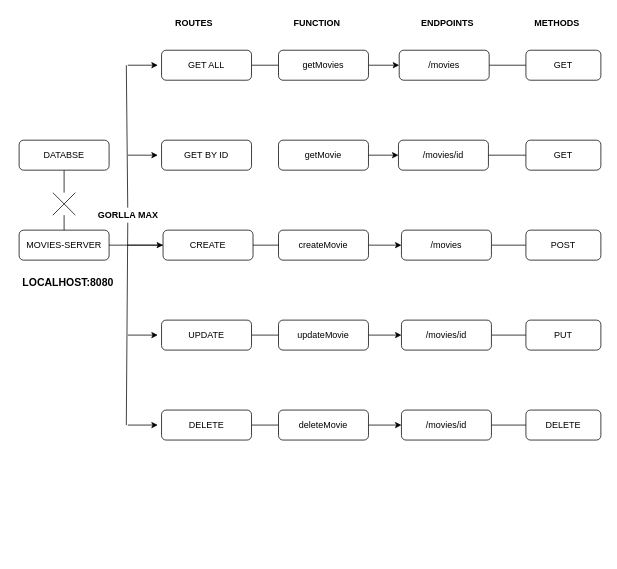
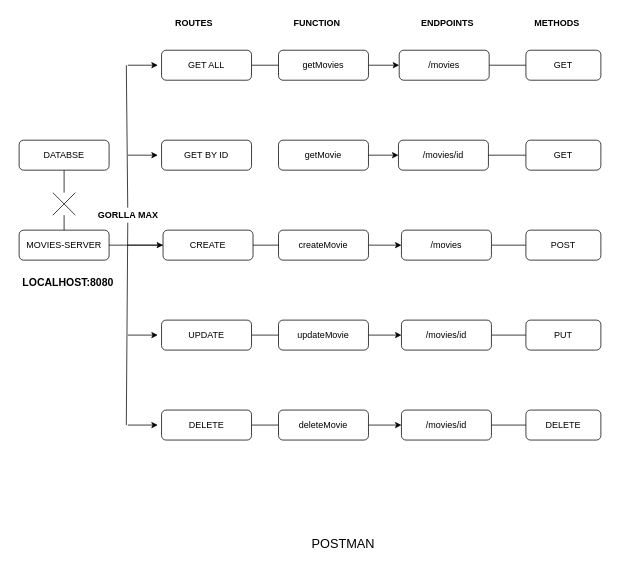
  <mxCell id="0" />
  <mxCell id="1" parent="0" />
  <mxCell id="2" value="" style="edgeStyle=none;rounded=0;orthogonalLoop=1;jettySize=auto;html=1;startArrow=none;startFill=0;endArrow=none;endFill=0;strokeColor=default;" edge="1" parent="1" source="3" target="36"><mxGeometry relative="1" as="geometry" /></mxCell>
  <mxCell id="3" value="MOVIES-SERVER" style="rounded=1;whiteSpace=wrap;html=1;" vertex="1" parent="1"><mxGeometry x="25" y="306" width="120" height="40" as="geometry" /></mxCell>
  <mxCell id="4" value="" style="edgeStyle=none;rounded=0;orthogonalLoop=1;jettySize=auto;html=1;startArrow=none;startFill=0;endArrow=none;endFill=0;strokeColor=default;" edge="1" parent="1" source="5" target="7"><mxGeometry relative="1" as="geometry" /></mxCell>
  <mxCell id="5" value="DATABSE" style="rounded=1;whiteSpace=wrap;html=1;" vertex="1" parent="1"><mxGeometry x="25" y="186" width="120" height="40" as="geometry" /></mxCell>
  <mxCell id="6" value="" style="edgeStyle=none;rounded=0;orthogonalLoop=1;jettySize=auto;html=1;startArrow=none;startFill=0;endArrow=none;endFill=0;strokeColor=default;" edge="1" parent="1" source="7" target="3"><mxGeometry relative="1" as="geometry" /></mxCell>
  <mxCell id="7" value="" style="shape=umlDestroy;whiteSpace=wrap;html=1;strokeWidth=1;" vertex="1" parent="1"><mxGeometry x="70" y="256" width="30" height="30" as="geometry" /></mxCell>
  <mxCell id="8" value="" style="edgeStyle=orthogonalEdgeStyle;rounded=0;orthogonalLoop=1;jettySize=auto;html=1;" edge="1" parent="1" source="9" target="11"><mxGeometry relative="1" as="geometry" /></mxCell>
  <mxCell id="9" value="createMovie" style="rounded=1;whiteSpace=wrap;html=1;" vertex="1" parent="1"><mxGeometry x="371" y="306" width="120" height="40" as="geometry" /></mxCell>
  <mxCell id="10" value="" style="edgeStyle=none;rounded=0;orthogonalLoop=1;jettySize=auto;html=1;startArrow=none;startFill=0;endArrow=none;endFill=0;strokeColor=default;" edge="1" parent="1" source="11" target="49"><mxGeometry relative="1" as="geometry" /></mxCell>
  <mxCell id="11" value="/movies" style="rounded=1;whiteSpace=wrap;html=1;" vertex="1" parent="1"><mxGeometry x="535" y="306" width="120" height="40" as="geometry" /></mxCell>
  <mxCell id="12" value="GET BY ID" style="rounded=1;whiteSpace=wrap;html=1;" vertex="1" parent="1"><mxGeometry x="215" y="186" width="120" height="40" as="geometry" /></mxCell>
  <mxCell id="13" value="" style="edgeStyle=none;rounded=0;orthogonalLoop=1;jettySize=auto;html=1;startArrow=none;startFill=0;endArrow=classic;endFill=1;strokeColor=default;" edge="1" parent="1" source="14" target="28"><mxGeometry relative="1" as="geometry" /></mxCell>
  <mxCell id="14" value="getMovie" style="rounded=1;whiteSpace=wrap;html=1;" vertex="1" parent="1"><mxGeometry x="371" y="186" width="120" height="40" as="geometry" /></mxCell>
  <mxCell id="15" value="" style="edgeStyle=none;rounded=0;orthogonalLoop=1;jettySize=auto;html=1;startArrow=none;startFill=0;endArrow=none;endFill=0;strokeColor=default;" edge="1" parent="1" source="16" target="46"><mxGeometry relative="1" as="geometry" /></mxCell>
  <mxCell id="16" value="/movies" style="rounded=1;whiteSpace=wrap;html=1;" vertex="1" parent="1"><mxGeometry x="532" y="66" width="120" height="40" as="geometry" /></mxCell>
  <mxCell id="17" value="" style="edgeStyle=none;rounded=0;orthogonalLoop=1;jettySize=auto;html=1;startArrow=none;startFill=0;endArrow=none;endFill=0;strokeColor=default;" edge="1" parent="1" source="18" target="20"><mxGeometry relative="1" as="geometry" /></mxCell>
  <mxCell id="18" value="UPDATE" style="rounded=1;whiteSpace=wrap;html=1;" vertex="1" parent="1"><mxGeometry x="215" y="426" width="120" height="40" as="geometry" /></mxCell>
  <mxCell id="19" value="" style="edgeStyle=orthogonalEdgeStyle;rounded=0;orthogonalLoop=1;jettySize=auto;html=1;" edge="1" parent="1" source="20" target="22"><mxGeometry relative="1" as="geometry" /></mxCell>
  <mxCell id="20" value="updateMovie" style="rounded=1;whiteSpace=wrap;html=1;" vertex="1" parent="1"><mxGeometry x="371" y="426" width="120" height="40" as="geometry" /></mxCell>
  <mxCell id="21" value="" style="edgeStyle=none;rounded=0;orthogonalLoop=1;jettySize=auto;html=1;startArrow=none;startFill=0;endArrow=none;endFill=0;strokeColor=default;" edge="1" parent="1" source="22" target="50"><mxGeometry relative="1" as="geometry" /></mxCell>
  <mxCell id="22" value="/movies/id" style="rounded=1;whiteSpace=wrap;html=1;" vertex="1" parent="1"><mxGeometry x="535" y="426" width="120" height="40" as="geometry" /></mxCell>
  <mxCell id="23" value="" style="edgeStyle=none;rounded=0;orthogonalLoop=1;jettySize=auto;html=1;startArrow=none;startFill=0;endArrow=none;endFill=0;strokeColor=default;" edge="1" parent="1" source="24" target="26"><mxGeometry relative="1" as="geometry" /></mxCell>
  <mxCell id="24" value="GET ALL" style="rounded=1;whiteSpace=wrap;html=1;gradientColor=none;strokeWidth=1;" vertex="1" parent="1"><mxGeometry x="215" y="66" width="120" height="40" as="geometry" /></mxCell>
  <mxCell id="25" value="" style="edgeStyle=none;rounded=0;orthogonalLoop=1;jettySize=auto;html=1;startArrow=none;startFill=0;endArrow=classic;endFill=1;strokeColor=default;" edge="1" parent="1" source="26" target="16"><mxGeometry relative="1" as="geometry" /></mxCell>
  <mxCell id="26" value="getMovies" style="rounded=1;whiteSpace=wrap;html=1;gradientColor=none;strokeWidth=1;" vertex="1" parent="1"><mxGeometry x="371" y="66" width="120" height="40" as="geometry" /></mxCell>
  <mxCell id="27" value="" style="edgeStyle=none;rounded=0;orthogonalLoop=1;jettySize=auto;html=1;startArrow=none;startFill=0;endArrow=none;endFill=0;strokeColor=default;" edge="1" parent="1" source="28" target="48"><mxGeometry relative="1" as="geometry" /></mxCell>
  <mxCell id="28" value="&lt;span style=&quot;&quot;&gt;/movies/id&lt;/span&gt;" style="rounded=1;whiteSpace=wrap;html=1;" vertex="1" parent="1"><mxGeometry x="531" y="186" width="120" height="40" as="geometry" /></mxCell>
  <mxCell id="29" value="" style="edgeStyle=none;rounded=0;orthogonalLoop=1;jettySize=auto;html=1;startArrow=none;startFill=0;endArrow=none;endFill=0;strokeColor=default;" edge="1" parent="1" source="30" target="32"><mxGeometry relative="1" as="geometry" /></mxCell>
  <mxCell id="30" value="DELETE" style="rounded=1;whiteSpace=wrap;html=1;" vertex="1" parent="1"><mxGeometry x="215" y="546" width="120" height="40" as="geometry" /></mxCell>
  <mxCell id="31" value="" style="edgeStyle=orthogonalEdgeStyle;rounded=0;orthogonalLoop=1;jettySize=auto;html=1;" edge="1" parent="1" source="32" target="34"><mxGeometry relative="1" as="geometry" /></mxCell>
  <mxCell id="32" value="deleteMovie" style="rounded=1;whiteSpace=wrap;html=1;" vertex="1" parent="1"><mxGeometry x="371" y="546" width="120" height="40" as="geometry" /></mxCell>
  <mxCell id="33" value="" style="edgeStyle=none;rounded=0;orthogonalLoop=1;jettySize=auto;html=1;startArrow=none;startFill=0;endArrow=none;endFill=0;strokeColor=default;" edge="1" parent="1" source="34" target="51"><mxGeometry relative="1" as="geometry" /></mxCell>
  <mxCell id="34" value="/movies/id" style="rounded=1;whiteSpace=wrap;html=1;" vertex="1" parent="1"><mxGeometry x="535" y="546" width="120" height="40" as="geometry" /></mxCell>
  <mxCell id="35" value="" style="edgeStyle=none;rounded=0;orthogonalLoop=1;jettySize=auto;html=1;startArrow=none;startFill=0;endArrow=none;endFill=0;strokeColor=default;" edge="1" parent="1" source="36" target="9"><mxGeometry relative="1" as="geometry" /></mxCell>
  <mxCell id="36" value="CREATE" style="rounded=1;whiteSpace=wrap;html=1;" vertex="1" parent="1"><mxGeometry x="217" y="306" width="120" height="40" as="geometry" /></mxCell>
  <mxCell id="37" value="" style="endArrow=none;html=1;rounded=0;strokeColor=default;startArrow=none;" edge="1" parent="1" source="53"><mxGeometry width="50" height="50" relative="1" as="geometry"><mxPoint x="168" y="566" as="sourcePoint" /><mxPoint x="168" y="86" as="targetPoint" /></mxGeometry></mxCell>
  <mxCell id="38" value="" style="endArrow=none;html=1;rounded=0;strokeColor=default;exitX=0;exitY=0.5;exitDx=0;exitDy=0;startArrow=classic;startFill=1;" edge="1" parent="1"><mxGeometry width="50" height="50" relative="1" as="geometry"><mxPoint x="210" y="86" as="sourcePoint" /><mxPoint x="170" y="86" as="targetPoint" /></mxGeometry></mxCell>
  <mxCell id="39" value="" style="endArrow=none;html=1;rounded=0;strokeColor=default;exitX=0;exitY=0.5;exitDx=0;exitDy=0;endFill=0;startArrow=classic;startFill=1;" edge="1" parent="1"><mxGeometry width="50" height="50" relative="1" as="geometry"><mxPoint x="210" y="206" as="sourcePoint" /><mxPoint x="170" y="206" as="targetPoint" /></mxGeometry></mxCell>
  <mxCell id="40" value="" style="edgeStyle=none;rounded=0;orthogonalLoop=1;jettySize=auto;html=1;startArrow=none;startFill=0;endArrow=classic;endFill=1;strokeColor=default;entryX=0;entryY=0.5;entryDx=0;entryDy=0;" edge="1" parent="1"><mxGeometry relative="1" as="geometry"><mxPoint x="170" y="446" as="sourcePoint" /><mxPoint x="210" y="446" as="targetPoint" /></mxGeometry></mxCell>
  <mxCell id="41" value="" style="edgeStyle=none;rounded=0;orthogonalLoop=1;jettySize=auto;html=1;startArrow=none;startFill=0;endArrow=classic;endFill=1;strokeColor=default;entryX=0;entryY=0.5;entryDx=0;entryDy=0;" edge="1" parent="1"><mxGeometry relative="1" as="geometry"><mxPoint x="170" y="566" as="sourcePoint" /><mxPoint x="210" y="566" as="targetPoint" /><Array as="points"><mxPoint x="190" y="566" /></Array></mxGeometry></mxCell>
  <mxCell id="42" value="ROUTES" style="text;html=1;align=center;verticalAlign=middle;resizable=0;points=[];autosize=1;strokeColor=none;fillColor=none;fontStyle=1" vertex="1" parent="1"><mxGeometry x="223" y="20" width="70" height="20" as="geometry" /></mxCell>
  <mxCell id="43" value="FUNCTION" style="text;html=1;align=center;verticalAlign=middle;resizable=0;points=[];autosize=1;strokeColor=none;fillColor=none;fontStyle=1" vertex="1" parent="1"><mxGeometry x="382" y="20" width="80" height="20" as="geometry" /></mxCell>
  <mxCell id="44" value="ENDPOINTS" style="text;html=1;align=center;verticalAlign=middle;resizable=0;points=[];autosize=1;strokeColor=none;fillColor=none;fontStyle=1" vertex="1" parent="1"><mxGeometry x="551" y="20" width="90" height="20" as="geometry" /></mxCell>
  <mxCell id="45" value="METHODS" style="text;html=1;align=center;verticalAlign=middle;resizable=0;points=[];autosize=1;strokeColor=none;fillColor=none;fontStyle=1" vertex="1" parent="1"><mxGeometry x="702" y="20" width="80" height="20" as="geometry" /></mxCell>
  <mxCell id="46" value="GET" style="rounded=1;whiteSpace=wrap;html=1;" vertex="1" parent="1"><mxGeometry x="701" y="66" width="100" height="40" as="geometry" /></mxCell>
  <mxCell id="47" value="" style="endArrow=none;html=1;rounded=0;strokeColor=default;exitX=0;exitY=0.5;exitDx=0;exitDy=0;endFill=0;startArrow=classic;startFill=1;" edge="1" parent="1" source="36"><mxGeometry width="50" height="50" relative="1" as="geometry"><mxPoint x="220" y="216" as="sourcePoint" /><mxPoint x="170" y="326" as="targetPoint" /><Array as="points"><mxPoint x="190" y="326" /></Array></mxGeometry></mxCell>
  <mxCell id="48" value="GET" style="rounded=1;whiteSpace=wrap;html=1;" vertex="1" parent="1"><mxGeometry x="701" y="186" width="100" height="40" as="geometry" /></mxCell>
  <mxCell id="49" value="POST" style="rounded=1;whiteSpace=wrap;html=1;" vertex="1" parent="1"><mxGeometry x="701" y="306" width="100" height="40" as="geometry" /></mxCell>
  <mxCell id="50" value="PUT" style="rounded=1;whiteSpace=wrap;html=1;" vertex="1" parent="1"><mxGeometry x="701" y="426" width="100" height="40" as="geometry" /></mxCell>
  <mxCell id="51" value="DELETE" style="rounded=1;whiteSpace=wrap;html=1;" vertex="1" parent="1"><mxGeometry x="701" y="546" width="100" height="40" as="geometry" /></mxCell>
  <mxCell id="52" value="&lt;b&gt;&lt;font style=&quot;font-size: 14px;&quot;&gt;LOCALHOST:8080&lt;/font&gt;&lt;/b&gt;" style="text;html=1;align=center;verticalAlign=middle;resizable=0;points=[];autosize=1;strokeColor=none;fillColor=none;" vertex="1" parent="1"><mxGeometry y="366" width="140" height="20" as="geometry" x="20" /></mxCell>
  <mxCell id="53" value="&lt;b&gt;GORLLA MAX&lt;/b&gt;" style="text;html=1;align=center;verticalAlign=middle;resizable=0;points=[];autosize=1;strokeColor=none;fillColor=none;" vertex="1" parent="1"><mxGeometry x="120" y="276" width="100" height="20" as="geometry" /></mxCell>
  <mxCell id="54" value="" style="endArrow=none;html=1;rounded=0;strokeColor=default;" edge="1" parent="1" target="53"><mxGeometry width="50" height="50" relative="1" as="geometry"><mxPoint x="168" y="566" as="sourcePoint" /><mxPoint x="168" y="86" as="targetPoint" /></mxGeometry></mxCell>
+ <mxCell id="55" value="&lt;font style=&quot;font-size: 17px; font-weight: normal;&quot;&gt;POSTMAN&lt;/font&gt;" style="text;html=1;align=center;verticalAlign=middle;resizable=0;points=[];autosize=1;strokeColor=none;fillColor=none;fontSize=14;fontStyle=1" vertex="1" parent="1"><mxGeometry x="407" y="716" width="100" height="20" as="geometry" /></mxCell>
